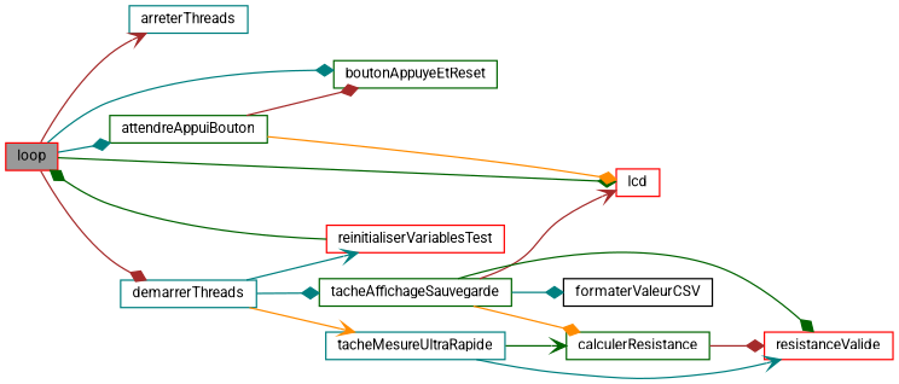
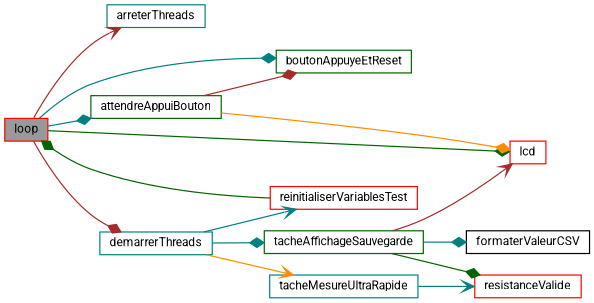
  digraph {
    fontname=Roboto
    rankdir=LR
    node [color=red fillcolor=white fontname=Roboto fontsize=10 shape=box style=filled]
    edge [arrowhead=diamond color=teal fontname=Roboto fontsize=10 labelfontname=Helvetica labelfontsize=10 style=solid]
    n1 [fillcolor=grey60 fontcolor=black height=0.2 label=loop width=0.4]
    n2 [color=teal height=0.2 label=arreterThreads width=0.4]
    n3 [color=darkgreen height=0.2 label=attendreAppuiBouton width=0.4]
    n4 [color=darkgreen height=0.2 label=boutonAppuyeEtReset width=0.4]
    n5 [height=0.2 label=lcd width=0.4]
    n6 [color=teal height=0.2 label=demarrerThreads width=0.4]
    n7 [height=0.2 label=reinitialiserVariablesTest width=0.4]
    n8 [color=darkgreen height=0.2 label=tacheAffichageSauvegarde width=0.4]
    n9 [color=teal height=0.2 label=tacheMesureUltraRapide width=0.4]
-   n10 [color=darkgreen height=0.2 label=calculerResistance width=0.4]
    n11 [height=0.2 label=resistanceValide width=0.4]
    n12 [color=black height=0.2 label=formaterValeurCSV width=0.4]
    n1 -> n2 [arrowhead=vee color=brown]
    n1 -> n3
    n1 -> n4
    n1 -> n5 [color=darkgreen]
    n1 -> n6 [color=brown]
    n3 -> n4 [color=brown]
    n3 -> n5 [color=darkorange]
    n6 -> n7 [arrowhead=vee]
    n6 -> n8
    n6 -> n9 [arrowhead=vee color=darkorange]
    n7 -> n1 [color=darkgreen]
    n8 -> n5 [arrowhead=vee color=brown]
-   n8 -> n10 [color=darkorange]
    n8 -> n11 [color=darkgreen]
    n8 -> n12
-   n9 -> n10 [arrowhead=vee color=darkgreen]
    n9 -> n11 [arrowhead=vee]
-   n10 -> n11 [color=brown]
  }
